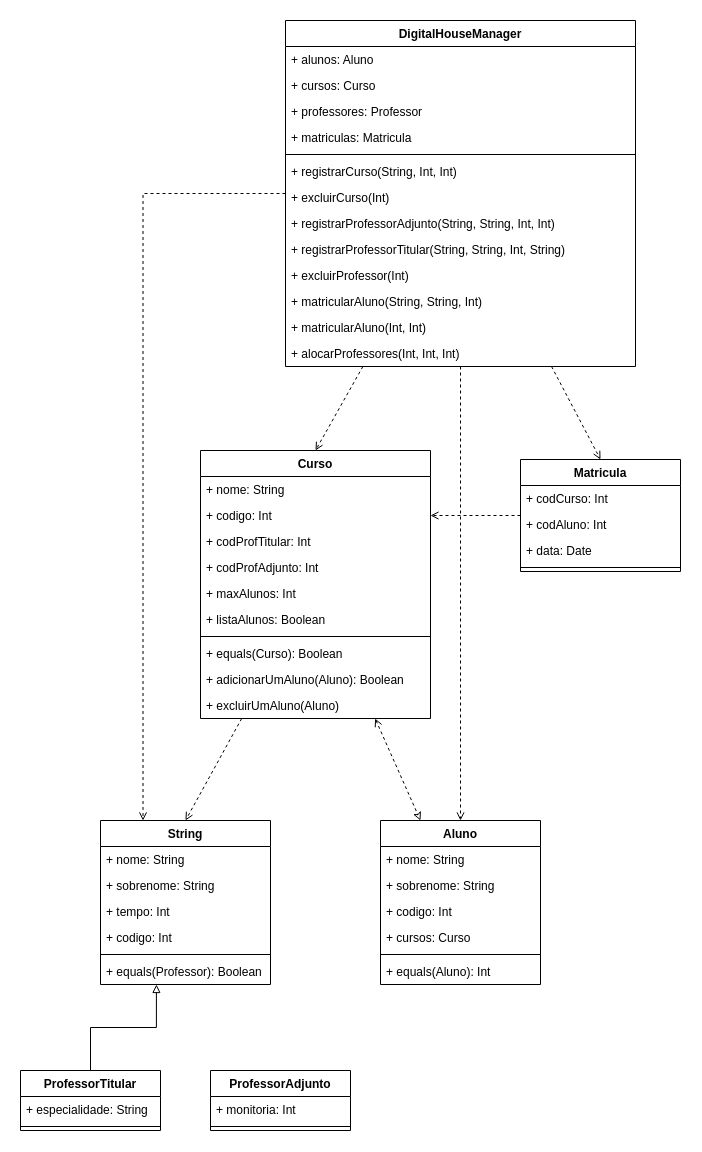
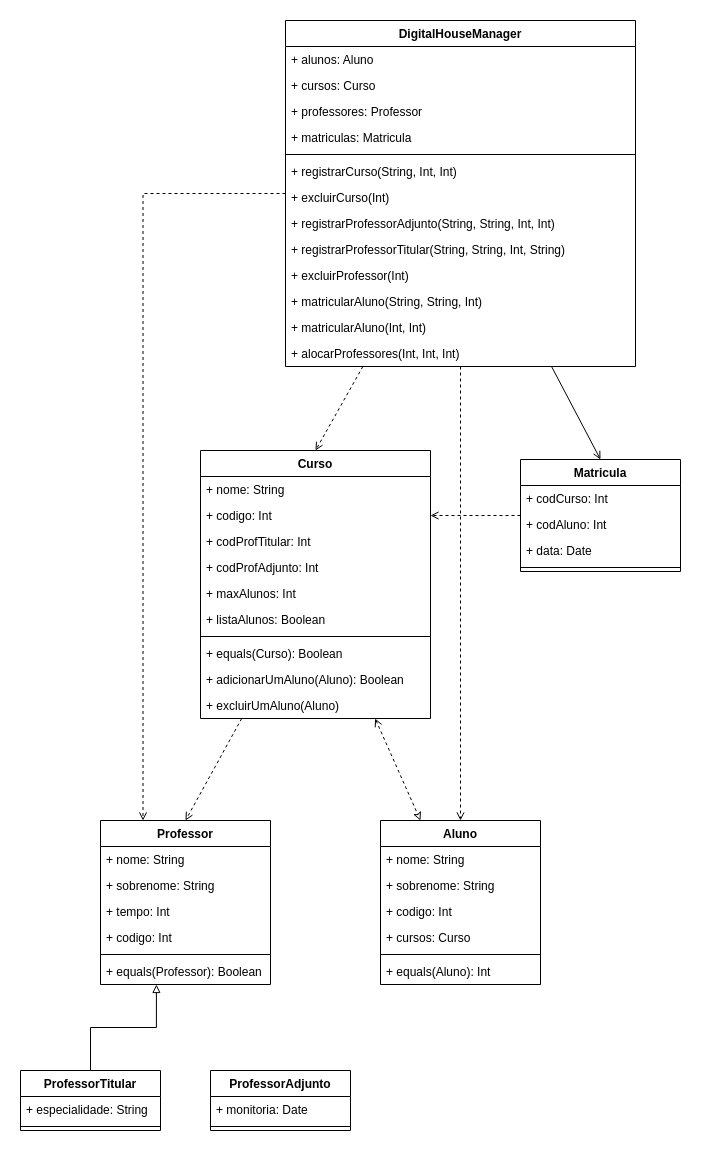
  <mxCell id="0" />
  <mxCell id="1" parent="0" />
  <mxCell id="2" style="rounded=0;orthogonalLoop=1;jettySize=auto;html=1;entryX=0.5;entryY=0;entryDx=0;entryDy=0;endArrow=open;endFill=0;dashed=1;" edge="1" parent="1" source="10" target="40"><mxGeometry relative="1" as="geometry" /></mxCell>
  <mxCell id="3" style="edgeStyle=none;rounded=0;orthogonalLoop=1;jettySize=auto;html=1;entryX=0.25;entryY=0;entryDx=0;entryDy=0;dashed=1;endArrow=classic;endFill=0;startArrow=open;startFill=0;" edge="1" parent="1" source="10" target="47"><mxGeometry relative="1" as="geometry" /></mxCell>
  <mxCell id="4" style="edgeStyle=orthogonalEdgeStyle;rounded=0;orthogonalLoop=1;jettySize=auto;html=1;exitX=0.5;exitY=0;exitDx=0;exitDy=0;entryX=0.329;entryY=1;entryDx=0;entryDy=0;entryPerimeter=0;endArrow=block;endFill=0;" edge="1" parent="1" source="54" target="46"><mxGeometry relative="1" as="geometry" /></mxCell>
- <mxCell id="5" style="edgeStyle=none;rounded=0;orthogonalLoop=1;jettySize=auto;html=1;entryX=0.5;entryY=0;entryDx=0;entryDy=0;dashed=1;endArrow=open;endFill=0;" edge="1" parent="1" source="26" target="21"><mxGeometry relative="1" as="geometry" /></mxCell>
+ <mxCell id="5" style="edgeStyle=none;rounded=0;orthogonalLoop=1;jettySize=auto;html=1;entryX=0.5;entryY=0;entryDx=0;entryDy=0;dashed=0;endArrow=open;endFill=0;" edge="1" parent="1" source="26" target="21"><mxGeometry relative="1" as="geometry" /></mxCell>
  <mxCell id="6" style="edgeStyle=none;rounded=0;orthogonalLoop=1;jettySize=auto;html=1;entryX=0.5;entryY=0;entryDx=0;entryDy=0;dashed=1;endArrow=open;endFill=0;" edge="1" parent="1" source="26" target="10"><mxGeometry relative="1" as="geometry" /></mxCell>
  <mxCell id="7" style="edgeStyle=none;rounded=0;orthogonalLoop=1;jettySize=auto;html=1;entryX=0.5;entryY=0;entryDx=0;entryDy=0;dashed=1;endArrow=open;endFill=0;" edge="1" parent="1" source="26" target="47"><mxGeometry relative="1" as="geometry" /></mxCell>
  <mxCell id="8" style="edgeStyle=orthogonalEdgeStyle;rounded=0;orthogonalLoop=1;jettySize=auto;html=1;entryX=0.25;entryY=0;entryDx=0;entryDy=0;dashed=1;endArrow=open;endFill=0;" edge="1" parent="1" source="26" target="40"><mxGeometry relative="1" as="geometry" /></mxCell>
  <mxCell id="9" style="edgeStyle=none;rounded=0;orthogonalLoop=1;jettySize=auto;html=1;entryX=1;entryY=0.5;entryDx=0;entryDy=0;dashed=1;endArrow=open;endFill=0;" edge="1" parent="1" source="21" target="12"><mxGeometry relative="1" as="geometry" /></mxCell>
  <mxCell id="10" value="Curso" style="swimlane;fontStyle=1;align=center;verticalAlign=top;childLayout=stackLayout;horizontal=1;startSize=26;horizontalStack=0;resizeParent=1;resizeParentMax=0;resizeLast=0;collapsible=1;marginBottom=0;" vertex="1" parent="1"><mxGeometry x="200" y="450" width="230" height="268" as="geometry" /></mxCell>
  <mxCell id="11" value="+ nome: String" style="text;strokeColor=none;fillColor=none;align=left;verticalAlign=top;spacingLeft=4;spacingRight=4;overflow=hidden;rotatable=0;points=[[0,0.5],[1,0.5]];portConstraint=eastwest;" vertex="1" parent="10"><mxGeometry y="26" width="230" height="26" as="geometry" /></mxCell>
  <mxCell id="12" value="+ codigo: Int" style="text;strokeColor=none;fillColor=none;align=left;verticalAlign=top;spacingLeft=4;spacingRight=4;overflow=hidden;rotatable=0;points=[[0,0.5],[1,0.5]];portConstraint=eastwest;" vertex="1" parent="10"><mxGeometry y="52" width="230" height="26" as="geometry" /></mxCell>
  <mxCell id="13" value="+ codProfTitular: Int" style="text;strokeColor=none;fillColor=none;align=left;verticalAlign=top;spacingLeft=4;spacingRight=4;overflow=hidden;rotatable=0;points=[[0,0.5],[1,0.5]];portConstraint=eastwest;" vertex="1" parent="10"><mxGeometry y="78" width="230" height="26" as="geometry" /></mxCell>
  <mxCell id="14" value="+ codProfAdjunto: Int" style="text;strokeColor=none;fillColor=none;align=left;verticalAlign=top;spacingLeft=4;spacingRight=4;overflow=hidden;rotatable=0;points=[[0,0.5],[1,0.5]];portConstraint=eastwest;" vertex="1" parent="10"><mxGeometry y="104" width="230" height="26" as="geometry" /></mxCell>
  <mxCell id="15" value="+ maxAlunos: Int" style="text;strokeColor=none;fillColor=none;align=left;verticalAlign=top;spacingLeft=4;spacingRight=4;overflow=hidden;rotatable=0;points=[[0,0.5],[1,0.5]];portConstraint=eastwest;" vertex="1" parent="10"><mxGeometry y="130" width="230" height="26" as="geometry" /></mxCell>
  <mxCell id="16" value="+ listaAlunos: Boolean" style="text;strokeColor=none;fillColor=none;align=left;verticalAlign=top;spacingLeft=4;spacingRight=4;overflow=hidden;rotatable=0;points=[[0,0.5],[1,0.5]];portConstraint=eastwest;" vertex="1" parent="10"><mxGeometry y="156" width="230" height="26" as="geometry" /></mxCell>
  <mxCell id="17" value="" style="line;strokeWidth=1;fillColor=none;align=left;verticalAlign=middle;spacingTop=-1;spacingLeft=3;spacingRight=3;rotatable=0;labelPosition=right;points=[];portConstraint=eastwest;" vertex="1" parent="10"><mxGeometry y="182" width="230" height="8" as="geometry" /></mxCell>
  <mxCell id="18" value="+ equals(Curso): Boolean" style="text;strokeColor=none;fillColor=none;align=left;verticalAlign=top;spacingLeft=4;spacingRight=4;overflow=hidden;rotatable=0;points=[[0,0.5],[1,0.5]];portConstraint=eastwest;" vertex="1" parent="10"><mxGeometry y="190" width="230" height="26" as="geometry" /></mxCell>
  <mxCell id="19" value="+ adicionarUmAluno(Aluno): Boolean" style="text;strokeColor=none;fillColor=none;align=left;verticalAlign=top;spacingLeft=4;spacingRight=4;overflow=hidden;rotatable=0;points=[[0,0.5],[1,0.5]];portConstraint=eastwest;" vertex="1" parent="10"><mxGeometry y="216" width="230" height="26" as="geometry" /></mxCell>
  <mxCell id="20" value="+ excluirUmAluno(Aluno)" style="text;strokeColor=none;fillColor=none;align=left;verticalAlign=top;spacingLeft=4;spacingRight=4;overflow=hidden;rotatable=0;points=[[0,0.5],[1,0.5]];portConstraint=eastwest;" vertex="1" parent="10"><mxGeometry y="242" width="230" height="26" as="geometry" /></mxCell>
  <mxCell id="21" value="Matricula" style="swimlane;fontStyle=1;align=center;verticalAlign=top;childLayout=stackLayout;horizontal=1;startSize=26;horizontalStack=0;resizeParent=1;resizeParentMax=0;resizeLast=0;collapsible=1;marginBottom=0;" vertex="1" parent="1"><mxGeometry x="520" y="459" width="160" height="112" as="geometry" /></mxCell>
  <mxCell id="22" value="+ codCurso: Int" style="text;strokeColor=none;fillColor=none;align=left;verticalAlign=top;spacingLeft=4;spacingRight=4;overflow=hidden;rotatable=0;points=[[0,0.5],[1,0.5]];portConstraint=eastwest;" vertex="1" parent="21"><mxGeometry y="26" width="160" height="26" as="geometry" /></mxCell>
  <mxCell id="23" value="+ codAluno: Int" style="text;strokeColor=none;fillColor=none;align=left;verticalAlign=top;spacingLeft=4;spacingRight=4;overflow=hidden;rotatable=0;points=[[0,0.5],[1,0.5]];portConstraint=eastwest;" vertex="1" parent="21"><mxGeometry y="52" width="160" height="26" as="geometry" /></mxCell>
  <mxCell id="24" value="+ data: Date" style="text;strokeColor=none;fillColor=none;align=left;verticalAlign=top;spacingLeft=4;spacingRight=4;overflow=hidden;rotatable=0;points=[[0,0.5],[1,0.5]];portConstraint=eastwest;" vertex="1" parent="21"><mxGeometry y="78" width="160" height="26" as="geometry" /></mxCell>
  <mxCell id="25" value="" style="line;strokeWidth=1;fillColor=none;align=left;verticalAlign=middle;spacingTop=-1;spacingLeft=3;spacingRight=3;rotatable=0;labelPosition=right;points=[];portConstraint=eastwest;" vertex="1" parent="21"><mxGeometry y="104" width="160" height="8" as="geometry" /></mxCell>
  <mxCell id="26" value="DigitalHouseManager" style="swimlane;fontStyle=1;align=center;verticalAlign=top;childLayout=stackLayout;horizontal=1;startSize=26;horizontalStack=0;resizeParent=1;resizeParentMax=0;resizeLast=0;collapsible=1;marginBottom=0;" vertex="1" parent="1"><mxGeometry x="285" y="20" width="350" height="346" as="geometry" /></mxCell>
  <mxCell id="27" value="+ alunos: Aluno" style="text;strokeColor=none;fillColor=none;align=left;verticalAlign=top;spacingLeft=4;spacingRight=4;overflow=hidden;rotatable=0;points=[[0,0.5],[1,0.5]];portConstraint=eastwest;" vertex="1" parent="26"><mxGeometry y="26" width="350" height="26" as="geometry" /></mxCell>
  <mxCell id="28" value="+ cursos: Curso" style="text;strokeColor=none;fillColor=none;align=left;verticalAlign=top;spacingLeft=4;spacingRight=4;overflow=hidden;rotatable=0;points=[[0,0.5],[1,0.5]];portConstraint=eastwest;" vertex="1" parent="26"><mxGeometry y="52" width="350" height="26" as="geometry" /></mxCell>
  <mxCell id="29" value="+ professores: Professor" style="text;strokeColor=none;fillColor=none;align=left;verticalAlign=top;spacingLeft=4;spacingRight=4;overflow=hidden;rotatable=0;points=[[0,0.5],[1,0.5]];portConstraint=eastwest;" vertex="1" parent="26"><mxGeometry y="78" width="350" height="26" as="geometry" /></mxCell>
  <mxCell id="30" value="+ matriculas: Matricula" style="text;strokeColor=none;fillColor=none;align=left;verticalAlign=top;spacingLeft=4;spacingRight=4;overflow=hidden;rotatable=0;points=[[0,0.5],[1,0.5]];portConstraint=eastwest;" vertex="1" parent="26"><mxGeometry y="104" width="350" height="26" as="geometry" /></mxCell>
  <mxCell id="31" value="" style="line;strokeWidth=1;fillColor=none;align=left;verticalAlign=middle;spacingTop=-1;spacingLeft=3;spacingRight=3;rotatable=0;labelPosition=right;points=[];portConstraint=eastwest;" vertex="1" parent="26"><mxGeometry y="130" width="350" height="8" as="geometry" /></mxCell>
  <mxCell id="32" value="+ registrarCurso(String, Int, Int)" style="text;strokeColor=none;fillColor=none;align=left;verticalAlign=top;spacingLeft=4;spacingRight=4;overflow=hidden;rotatable=0;points=[[0,0.5],[1,0.5]];portConstraint=eastwest;" vertex="1" parent="26"><mxGeometry y="138" width="350" height="26" as="geometry" /></mxCell>
  <mxCell id="33" value="+ excluirCurso(Int)" style="text;strokeColor=none;fillColor=none;align=left;verticalAlign=top;spacingLeft=4;spacingRight=4;overflow=hidden;rotatable=0;points=[[0,0.5],[1,0.5]];portConstraint=eastwest;" vertex="1" parent="26"><mxGeometry y="164" width="350" height="26" as="geometry" /></mxCell>
  <mxCell id="34" value="+ registrarProfessorAdjunto(String, String, Int, Int)" style="text;strokeColor=none;fillColor=none;align=left;verticalAlign=top;spacingLeft=4;spacingRight=4;overflow=hidden;rotatable=0;points=[[0,0.5],[1,0.5]];portConstraint=eastwest;" vertex="1" parent="26"><mxGeometry y="190" width="350" height="26" as="geometry" /></mxCell>
  <mxCell id="35" value="+ registrarProfessorTitular(String, String, Int, String)" style="text;strokeColor=none;fillColor=none;align=left;verticalAlign=top;spacingLeft=4;spacingRight=4;overflow=hidden;rotatable=0;points=[[0,0.5],[1,0.5]];portConstraint=eastwest;" vertex="1" parent="26"><mxGeometry y="216" width="350" height="26" as="geometry" /></mxCell>
  <mxCell id="36" value="+ excluirProfessor(Int)" style="text;strokeColor=none;fillColor=none;align=left;verticalAlign=top;spacingLeft=4;spacingRight=4;overflow=hidden;rotatable=0;points=[[0,0.5],[1,0.5]];portConstraint=eastwest;" vertex="1" parent="26"><mxGeometry y="242" width="350" height="26" as="geometry" /></mxCell>
  <mxCell id="37" value="+ matricularAluno(String, String, Int)" style="text;strokeColor=none;fillColor=none;align=left;verticalAlign=top;spacingLeft=4;spacingRight=4;overflow=hidden;rotatable=0;points=[[0,0.5],[1,0.5]];portConstraint=eastwest;" vertex="1" parent="26"><mxGeometry y="268" width="350" height="26" as="geometry" /></mxCell>
  <mxCell id="38" value="+ matricularAluno(Int, Int)" style="text;strokeColor=none;fillColor=none;align=left;verticalAlign=top;spacingLeft=4;spacingRight=4;overflow=hidden;rotatable=0;points=[[0,0.5],[1,0.5]];portConstraint=eastwest;" vertex="1" parent="26"><mxGeometry y="294" width="350" height="26" as="geometry" /></mxCell>
  <mxCell id="39" value="+ alocarProfessores(Int, Int, Int)" style="text;strokeColor=none;fillColor=none;align=left;verticalAlign=top;spacingLeft=4;spacingRight=4;overflow=hidden;rotatable=0;points=[[0,0.5],[1,0.5]];portConstraint=eastwest;" vertex="1" parent="26"><mxGeometry y="320" width="350" height="26" as="geometry" /></mxCell>
- <mxCell id="40" value="String" style="swimlane;fontStyle=1;align=center;verticalAlign=top;childLayout=stackLayout;horizontal=1;startSize=26;horizontalStack=0;resizeParent=1;resizeParentMax=0;resizeLast=0;collapsible=1;marginBottom=0;" vertex="1" parent="1"><mxGeometry x="100" y="820" width="170" height="164" as="geometry" /></mxCell>
+ <mxCell id="40" value="Professor" style="swimlane;fontStyle=1;align=center;verticalAlign=top;childLayout=stackLayout;horizontal=1;startSize=26;horizontalStack=0;resizeParent=1;resizeParentMax=0;resizeLast=0;collapsible=1;marginBottom=0;" vertex="1" parent="1"><mxGeometry x="100" y="820" width="170" height="164" as="geometry" /></mxCell>
  <mxCell id="41" value="+ nome: String" style="text;strokeColor=none;fillColor=none;align=left;verticalAlign=top;spacingLeft=4;spacingRight=4;overflow=hidden;rotatable=0;points=[[0,0.5],[1,0.5]];portConstraint=eastwest;" vertex="1" parent="40"><mxGeometry y="26" width="170" height="26" as="geometry" /></mxCell>
  <mxCell id="42" value="+ sobrenome: String" style="text;strokeColor=none;fillColor=none;align=left;verticalAlign=top;spacingLeft=4;spacingRight=4;overflow=hidden;rotatable=0;points=[[0,0.5],[1,0.5]];portConstraint=eastwest;" vertex="1" parent="40"><mxGeometry y="52" width="170" height="26" as="geometry" /></mxCell>
  <mxCell id="43" value="+ tempo: Int" style="text;strokeColor=none;fillColor=none;align=left;verticalAlign=top;spacingLeft=4;spacingRight=4;overflow=hidden;rotatable=0;points=[[0,0.5],[1,0.5]];portConstraint=eastwest;" vertex="1" parent="40"><mxGeometry y="78" width="170" height="26" as="geometry" /></mxCell>
  <mxCell id="44" value="+ codigo: Int" style="text;strokeColor=none;fillColor=none;align=left;verticalAlign=top;spacingLeft=4;spacingRight=4;overflow=hidden;rotatable=0;points=[[0,0.5],[1,0.5]];portConstraint=eastwest;" vertex="1" parent="40"><mxGeometry y="104" width="170" height="26" as="geometry" /></mxCell>
  <mxCell id="45" value="" style="line;strokeWidth=1;fillColor=none;align=left;verticalAlign=middle;spacingTop=-1;spacingLeft=3;spacingRight=3;rotatable=0;labelPosition=right;points=[];portConstraint=eastwest;" vertex="1" parent="40"><mxGeometry y="130" width="170" height="8" as="geometry" /></mxCell>
  <mxCell id="46" value="+ equals(Professor): Boolean" style="text;strokeColor=none;fillColor=none;align=left;verticalAlign=top;spacingLeft=4;spacingRight=4;overflow=hidden;rotatable=0;points=[[0,0.5],[1,0.5]];portConstraint=eastwest;" vertex="1" parent="40"><mxGeometry y="138" width="170" height="26" as="geometry" /></mxCell>
  <mxCell id="47" value="Aluno" style="swimlane;fontStyle=1;align=center;verticalAlign=top;childLayout=stackLayout;horizontal=1;startSize=26;horizontalStack=0;resizeParent=1;resizeParentMax=0;resizeLast=0;collapsible=1;marginBottom=0;" vertex="1" parent="1"><mxGeometry x="380" y="820" width="160" height="164" as="geometry" /></mxCell>
  <mxCell id="48" value="+ nome: String" style="text;strokeColor=none;fillColor=none;align=left;verticalAlign=top;spacingLeft=4;spacingRight=4;overflow=hidden;rotatable=0;points=[[0,0.5],[1,0.5]];portConstraint=eastwest;" vertex="1" parent="47"><mxGeometry y="26" width="160" height="26" as="geometry" /></mxCell>
  <mxCell id="49" value="+ sobrenome: String" style="text;strokeColor=none;fillColor=none;align=left;verticalAlign=top;spacingLeft=4;spacingRight=4;overflow=hidden;rotatable=0;points=[[0,0.5],[1,0.5]];portConstraint=eastwest;" vertex="1" parent="47"><mxGeometry y="52" width="160" height="26" as="geometry" /></mxCell>
  <mxCell id="50" value="+ codigo: Int" style="text;strokeColor=none;fillColor=none;align=left;verticalAlign=top;spacingLeft=4;spacingRight=4;overflow=hidden;rotatable=0;points=[[0,0.5],[1,0.5]];portConstraint=eastwest;" vertex="1" parent="47"><mxGeometry y="78" width="160" height="26" as="geometry" /></mxCell>
  <mxCell id="51" value="+ cursos: Curso" style="text;strokeColor=none;fillColor=none;align=left;verticalAlign=top;spacingLeft=4;spacingRight=4;overflow=hidden;rotatable=0;points=[[0,0.5],[1,0.5]];portConstraint=eastwest;" vertex="1" parent="47"><mxGeometry y="104" width="160" height="26" as="geometry" /></mxCell>
  <mxCell id="52" value="" style="line;strokeWidth=1;fillColor=none;align=left;verticalAlign=middle;spacingTop=-1;spacingLeft=3;spacingRight=3;rotatable=0;labelPosition=right;points=[];portConstraint=eastwest;" vertex="1" parent="47"><mxGeometry y="130" width="160" height="8" as="geometry" /></mxCell>
  <mxCell id="53" value="+ equals(Aluno): Int" style="text;strokeColor=none;fillColor=none;align=left;verticalAlign=top;spacingLeft=4;spacingRight=4;overflow=hidden;rotatable=0;points=[[0,0.5],[1,0.5]];portConstraint=eastwest;" vertex="1" parent="47"><mxGeometry y="138" width="160" height="26" as="geometry" /></mxCell>
  <mxCell id="54" value="ProfessorTitular" style="swimlane;fontStyle=1;align=center;verticalAlign=top;childLayout=stackLayout;horizontal=1;startSize=26;horizontalStack=0;resizeParent=1;resizeParentMax=0;resizeLast=0;collapsible=1;marginBottom=0;" vertex="1" parent="1"><mxGeometry x="20" y="1070" width="140" height="60" as="geometry" /></mxCell>
  <mxCell id="55" value="+ especialidade: String" style="text;strokeColor=none;fillColor=none;align=left;verticalAlign=top;spacingLeft=4;spacingRight=4;overflow=hidden;rotatable=0;points=[[0,0.5],[1,0.5]];portConstraint=eastwest;" vertex="1" parent="54"><mxGeometry y="26" width="140" height="26" as="geometry" /></mxCell>
  <mxCell id="56" value="" style="line;strokeWidth=1;fillColor=none;align=left;verticalAlign=middle;spacingTop=-1;spacingLeft=3;spacingRight=3;rotatable=0;labelPosition=right;points=[];portConstraint=eastwest;" vertex="1" parent="54"><mxGeometry y="52" width="140" height="8" as="geometry" /></mxCell>
  <mxCell id="57" value="ProfessorAdjunto" style="swimlane;fontStyle=1;align=center;verticalAlign=top;childLayout=stackLayout;horizontal=1;startSize=26;horizontalStack=0;resizeParent=1;resizeParentMax=0;resizeLast=0;collapsible=1;marginBottom=0;" vertex="1" parent="1"><mxGeometry x="210" y="1070" width="140" height="60" as="geometry" /></mxCell>
- <mxCell id="58" value="+ monitoria: Int" style="text;strokeColor=none;fillColor=none;align=left;verticalAlign=top;spacingLeft=4;spacingRight=4;overflow=hidden;rotatable=0;points=[[0,0.5],[1,0.5]];portConstraint=eastwest;" vertex="1" parent="57"><mxGeometry y="26" width="140" height="26" as="geometry" /></mxCell>
+ <mxCell id="58" value="+ monitoria: Date" style="text;strokeColor=none;fillColor=none;align=left;verticalAlign=top;spacingLeft=4;spacingRight=4;overflow=hidden;rotatable=0;points=[[0,0.5],[1,0.5]];portConstraint=eastwest;" vertex="1" parent="57"><mxGeometry y="26" width="140" height="26" as="geometry" /></mxCell>
  <mxCell id="59" value="" style="line;strokeWidth=1;fillColor=none;align=left;verticalAlign=middle;spacingTop=-1;spacingLeft=3;spacingRight=3;rotatable=0;labelPosition=right;points=[];portConstraint=eastwest;" vertex="1" parent="57"><mxGeometry y="52" width="140" height="8" as="geometry" /></mxCell>
